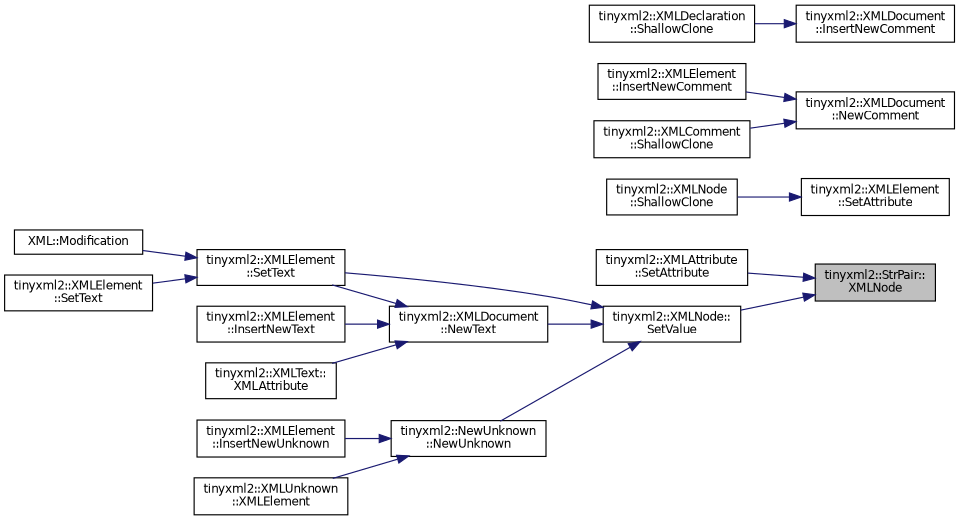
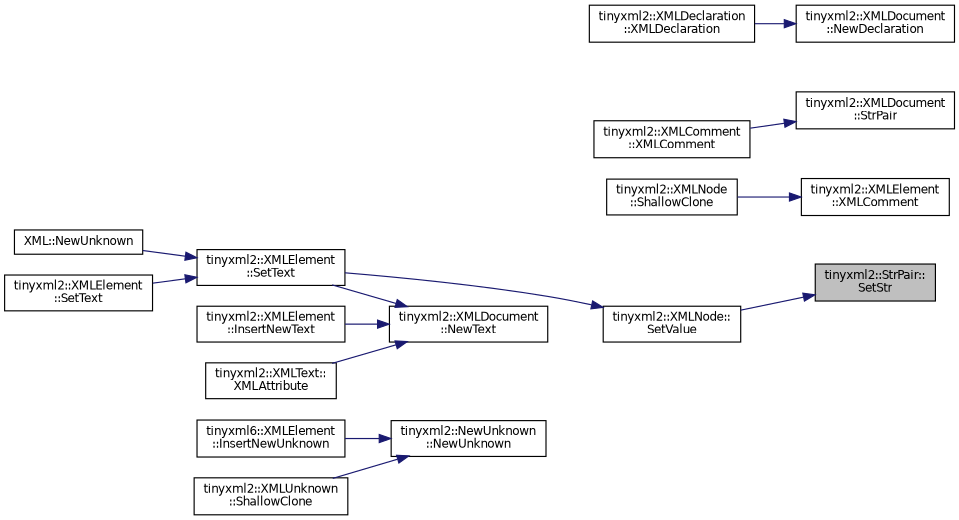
  digraph {
    rankdir=RL
    node [color=black fillcolor=white fontname=Helvetica fontsize=10 shape=record style=filled]
    edge [color=midnightblue dir=back fontname=Helvetica fontsize=10 labelfontname=Helvetica labelfontsize=10 style=solid]
-   n1 [fillcolor=grey75 fontcolor=black height=0.2 label="tinyxml2::StrPair::\lXMLNode" width=0.4]
-   n2 [height=0.2 label="tinyxml2::XMLAttribute\l::SetAttribute" width=0.4]
+   n1 [fillcolor=grey75 fontcolor=black height=0.2 label="tinyxml2::StrPair::\lSetStr" width=0.4]
    n3 [height=0.2 label="tinyxml2::XMLNode::\lSetValue" width=0.4]
    n4 [height=0.2 label="tinyxml2::XMLDocument\l::NewText" width=0.4]
    n5 [height=0.2 label="tinyxml2::XMLElement\l::SetText" width=0.4]
    n6 [height=0.2 label="tinyxml2::NewUnknown\l::NewUnknown" width=0.4]
-   n7 [height=0.2 label="tinyxml2::XMLElement\l::SetAttribute" width=0.4]
+   n7 [height=0.2 label="tinyxml2::XMLElement\l::XMLComment" width=0.4]
    n8 [height=0.2 label="tinyxml2::XMLNode\l::ShallowClone" width=0.4]
-   n9 [height=0.2 label="tinyxml2::XMLDocument\l::NewComment" width=0.4]
-   n10 [height=0.2 label="tinyxml2::XMLElement\l::InsertNewComment" width=0.4]
-   n11 [height=0.2 label="tinyxml2::XMLComment\l::ShallowClone" width=0.4]
-   n12 [height=0.2 label="tinyxml2::XMLDocument\l::InsertNewComment" width=0.4]
-   n13 [height=0.2 label="tinyxml2::XMLDeclaration\l::ShallowClone" width=0.4]
+   n9 [height=0.2 label="tinyxml2::XMLDocument\l::StrPair" width=0.4]
+   n11 [height=0.2 label="tinyxml2::XMLComment\l::XMLComment" width=0.4]
+   n12 [height=0.2 label="tinyxml2::XMLDocument\l::NewDeclaration" width=0.4]
+   n13 [height=0.2 label="tinyxml2::XMLDeclaration\l::XMLDeclaration" width=0.4]
    n14 [height=0.2 label="tinyxml2::XMLElement\l::InsertNewText" width=0.4]
    n15 [height=0.2 label="tinyxml2::XMLText::\lXMLAttribute" width=0.4]
-   n16 [height=0.2 label="XML::Modification" width=0.4]
+   n16 [height=0.2 label="XML::NewUnknown" width=0.4]
    n17 [height=0.2 label="tinyxml2::XMLElement\l::SetText" width=0.4]
-   n18 [height=0.2 label="tinyxml2::XMLElement\l::InsertNewUnknown" width=0.4]
-   n19 [height=0.2 label="tinyxml2::XMLUnknown\l::XMLElement" width=0.4]
-   n1 -> n2
+   n18 [height=0.2 label="tinyxml6::XMLElement\l::InsertNewUnknown" width=0.4]
+   n19 [height=0.2 label="tinyxml2::XMLUnknown\l::ShallowClone" width=0.4]
    n1 -> n3
-   n3 -> n4
    n3 -> n5
-   n3 -> n6
    n4 -> n5
    n4 -> n14
    n4 -> n15
    n5 -> n16
    n5 -> n17
    n6 -> n18
    n6 -> n19
    n7 -> n8
-   n9 -> n10
    n9 -> n11
    n12 -> n13
  }
